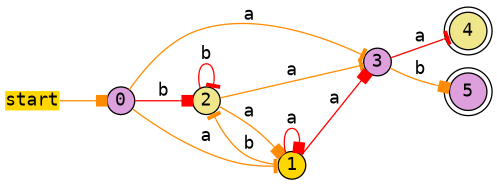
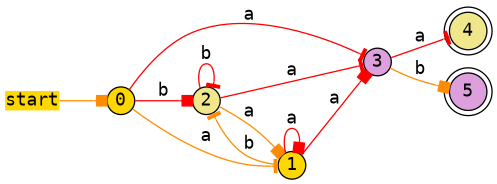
  digraph {
    fontname="DejaVu Sans Mono"
    rankdir=LR
    node [fillcolor=plum fontname="DejaVu Sans Mono" margin=0 shape=circle style=filled]
    edge [arrowhead=box color=darkorange fontname="DejaVu Sans Mono"]
    start [fillcolor=gold height=0 shape=none width=0]
-   0 [height=0 width=0]
+   0 [fillcolor=gold height=0 width=0]
    3 [height=0 width=0]
    2 [fillcolor=khaki height=0 width=0]
    1 [fillcolor=gold height=0 width=0]
    4 [fillcolor=khaki height=0 shape=doublecircle width=0]
    5 [height=0 shape=doublecircle width=0]
    start -> 0
-   0 -> 3 [arrowhead=tee label=a]
+   0 -> 3 [arrowhead=tee color=red label=a]
    0 -> 2 [color=red label=b]
    0 -> 1 [arrowhead=tee label=a]
    3 -> 4 [arrowhead=tee color=red label=a]
    3 -> 5 [label=b]
-   2 -> 3 [arrowhead=tee label=a]
+   2 -> 3 [arrowhead=tee color=red label=a]
    2 -> 2 [arrowhead=tee color=red label=b]
    2 -> 1 [label=a]
    1 -> 3 [color=red label=a]
    1 -> 2 [arrowhead=tee label=b]
    1 -> 1 [color=red label=a]
  }
